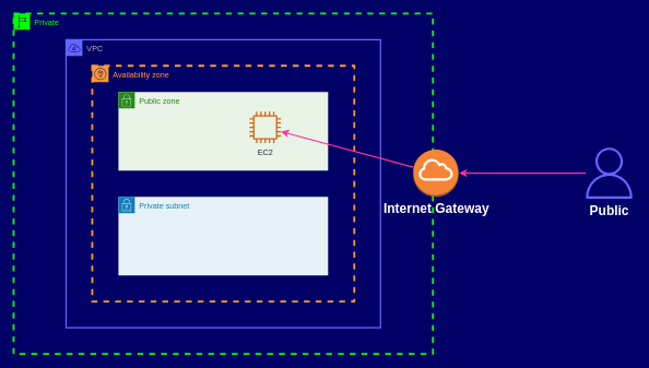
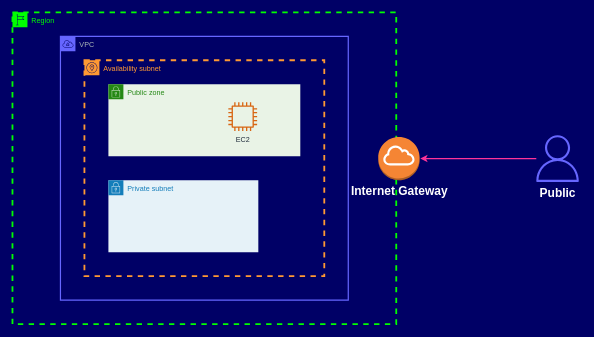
  <mxCell id="0" />
  <mxCell id="1" parent="0" />
- <mxCell id="2" value="&lt;font color=&quot;#00ff00&quot;&gt;Private&lt;/font&gt;" style="outlineConnect=0;gradientColor=none;html=1;whiteSpace=wrap;fontSize=12;fontStyle=0;shape=mxgraph.aws4.group;grIcon=mxgraph.aws4.group_region;fillColor=none;verticalAlign=top;align=left;spacingLeft=30;fontColor=#879196;dashed=1;strokeColor=#00FF00;strokeWidth=3;" vertex="1" parent="1"><mxGeometry x="20" y="20" width="640" height="520" as="geometry" /></mxCell>
+ <mxCell id="2" value="&lt;font color=&quot;#00ff00&quot;&gt;Region&lt;/font&gt;" style="outlineConnect=0;gradientColor=none;html=1;whiteSpace=wrap;fontSize=12;fontStyle=0;shape=mxgraph.aws4.group;grIcon=mxgraph.aws4.group_region;fillColor=none;verticalAlign=top;align=left;spacingLeft=30;fontColor=#879196;dashed=1;strokeColor=#00FF00;strokeWidth=3;" vertex="1" parent="1"><mxGeometry x="20" y="20" width="640" height="520" as="geometry" /></mxCell>
  <mxCell id="3" value="VPC" style="points=[[0,0],[0.25,0],[0.5,0],[0.75,0],[1,0],[1,0.25],[1,0.5],[1,0.75],[1,1],[0.75,1],[0.5,1],[0.25,1],[0,1],[0,0.75],[0,0.5],[0,0.25]];outlineConnect=0;gradientColor=none;html=1;whiteSpace=wrap;fontSize=12;fontStyle=0;shape=mxgraph.aws4.group;grIcon=mxgraph.aws4.group_vpc;fillColor=none;verticalAlign=top;align=left;spacingLeft=30;fontColor=#AAB7B8;dashed=0;strokeColor=#6666FF;strokeWidth=2;" vertex="1" parent="1"><mxGeometry x="100" y="60" width="480" height="440" as="geometry" /></mxCell>
- <mxCell id="4" value="&lt;font color=&quot;#ff9933&quot;&gt;Availability zone&lt;/font&gt;" style="outlineConnect=0;gradientColor=none;html=1;whiteSpace=wrap;fontSize=12;fontStyle=0;shape=mxgraph.aws4.group;grIcon=mxgraph.aws4.group_availability_zone;fillColor=none;verticalAlign=top;align=left;spacingLeft=30;fontColor=#545B64;dashed=1;strokeColor=#FF9933;strokeWidth=3;" vertex="1" parent="1"><mxGeometry x="140" y="100" width="400" height="360" as="geometry" /></mxCell>
+ <mxCell id="4" value="&lt;font color=&quot;#ff9933&quot;&gt;Availability subnet&lt;/font&gt;" style="outlineConnect=0;gradientColor=none;html=1;whiteSpace=wrap;fontSize=12;fontStyle=0;shape=mxgraph.aws4.group;grIcon=mxgraph.aws4.group_availability_zone;fillColor=none;verticalAlign=top;align=left;spacingLeft=30;fontColor=#545B64;dashed=1;strokeColor=#FF9933;strokeWidth=3;" vertex="1" parent="1"><mxGeometry x="140" y="100" width="400" height="360" as="geometry" /></mxCell>
  <mxCell id="5" value="Public zone" style="points=[[0,0],[0.25,0],[0.5,0],[0.75,0],[1,0],[1,0.25],[1,0.5],[1,0.75],[1,1],[0.75,1],[0.5,1],[0.25,1],[0,1],[0,0.75],[0,0.5],[0,0.25]];outlineConnect=0;gradientColor=none;html=1;whiteSpace=wrap;fontSize=12;fontStyle=0;shape=mxgraph.aws4.group;grIcon=mxgraph.aws4.group_security_group;grStroke=0;strokeColor=#248814;fillColor=#E9F3E6;verticalAlign=top;align=left;spacingLeft=30;fontColor=#248814;dashed=0;" vertex="1" parent="1"><mxGeometry x="180" y="140" width="320" height="120" as="geometry" /></mxCell>
- <mxCell id="6" value="Private subnet" style="points=[[0,0],[0.25,0],[0.5,0],[0.75,0],[1,0],[1,0.25],[1,0.5],[1,0.75],[1,1],[0.75,1],[0.5,1],[0.25,1],[0,1],[0,0.75],[0,0.5],[0,0.25]];outlineConnect=0;gradientColor=none;html=1;whiteSpace=wrap;fontSize=12;fontStyle=0;shape=mxgraph.aws4.group;grIcon=mxgraph.aws4.group_security_group;grStroke=0;strokeColor=#147EBA;fillColor=#E6F2F8;verticalAlign=top;align=left;spacingLeft=30;fontColor=#147EBA;dashed=0;" vertex="1" parent="1"><mxGeometry x="180" y="300" width="320" height="120" as="geometry" /></mxCell>
+ <mxCell id="6" value="Private subnet" style="points=[[0,0],[0.25,0],[0.5,0],[0.75,0],[1,0],[1,0.25],[1,0.5],[1,0.75],[1,1],[0.75,1],[0.5,1],[0.25,1],[0,1],[0,0.75],[0,0.5],[0,0.25]];outlineConnect=0;gradientColor=none;html=1;whiteSpace=wrap;fontSize=12;fontStyle=0;shape=mxgraph.aws4.group;grIcon=mxgraph.aws4.group_security_group;grStroke=0;strokeColor=#147EBA;fillColor=#E6F2F8;verticalAlign=top;align=left;spacingLeft=30;fontColor=#147EBA;dashed=0;" vertex="1" parent="1"><mxGeometry x="180" y="300" width="250" height="120" as="geometry" /></mxCell>
  <mxCell id="7" value="EC2" style="outlineConnect=0;fontColor=#232F3E;gradientColor=none;fillColor=#D86613;strokeColor=none;dashed=0;verticalLabelPosition=bottom;verticalAlign=top;align=center;html=1;fontSize=12;fontStyle=0;aspect=fixed;pointerEvents=1;shape=mxgraph.aws4.instance2;" vertex="1" parent="1"><mxGeometry x="380" y="170" width="48" height="48" as="geometry" /></mxCell>
- <mxCell id="8" style="edgeStyle=none;rounded=0;orthogonalLoop=1;jettySize=auto;html=1;strokeWidth=2;strokeColor=#FF3399;" edge="1" parent="1" source="9" target="7"><mxGeometry relative="1" as="geometry" /></mxCell>
  <mxCell id="9" value="&lt;b&gt;&lt;font style=&quot;font-size: 20px&quot; color=&quot;#ffffff&quot;&gt;Internet Gateway&lt;/font&gt;&lt;/b&gt;" style="outlineConnect=0;dashed=0;verticalLabelPosition=bottom;verticalAlign=top;align=center;html=1;shape=mxgraph.aws3.internet_gateway;fillColor=#F58534;gradientColor=none;strokeColor=#FF9933;strokeWidth=3;" vertex="1" parent="1"><mxGeometry x="630" y="228" width="69" height="72" as="geometry" /></mxCell>
  <mxCell id="10" style="edgeStyle=none;rounded=0;orthogonalLoop=1;jettySize=auto;html=1;strokeColor=#FF3399;strokeWidth=2;" edge="1" parent="1" source="11"><mxGeometry relative="1" as="geometry"><mxPoint x="700" y="264" as="targetPoint" /></mxGeometry></mxCell>
  <mxCell id="11" value="&lt;b&gt;&lt;font style=&quot;font-size: 20px&quot; color=&quot;#ffffff&quot;&gt;Public&lt;/font&gt;&lt;/b&gt;" style="outlineConnect=0;fontColor=#232F3E;gradientColor=none;strokeColor=none;dashed=0;verticalLabelPosition=bottom;verticalAlign=top;align=center;html=1;fontSize=12;fontStyle=0;aspect=fixed;pointerEvents=1;shape=mxgraph.aws4.user;fillColor=#6666FF;" vertex="1" parent="1"><mxGeometry x="890" y="225" width="78" height="78" as="geometry" /></mxCell>
